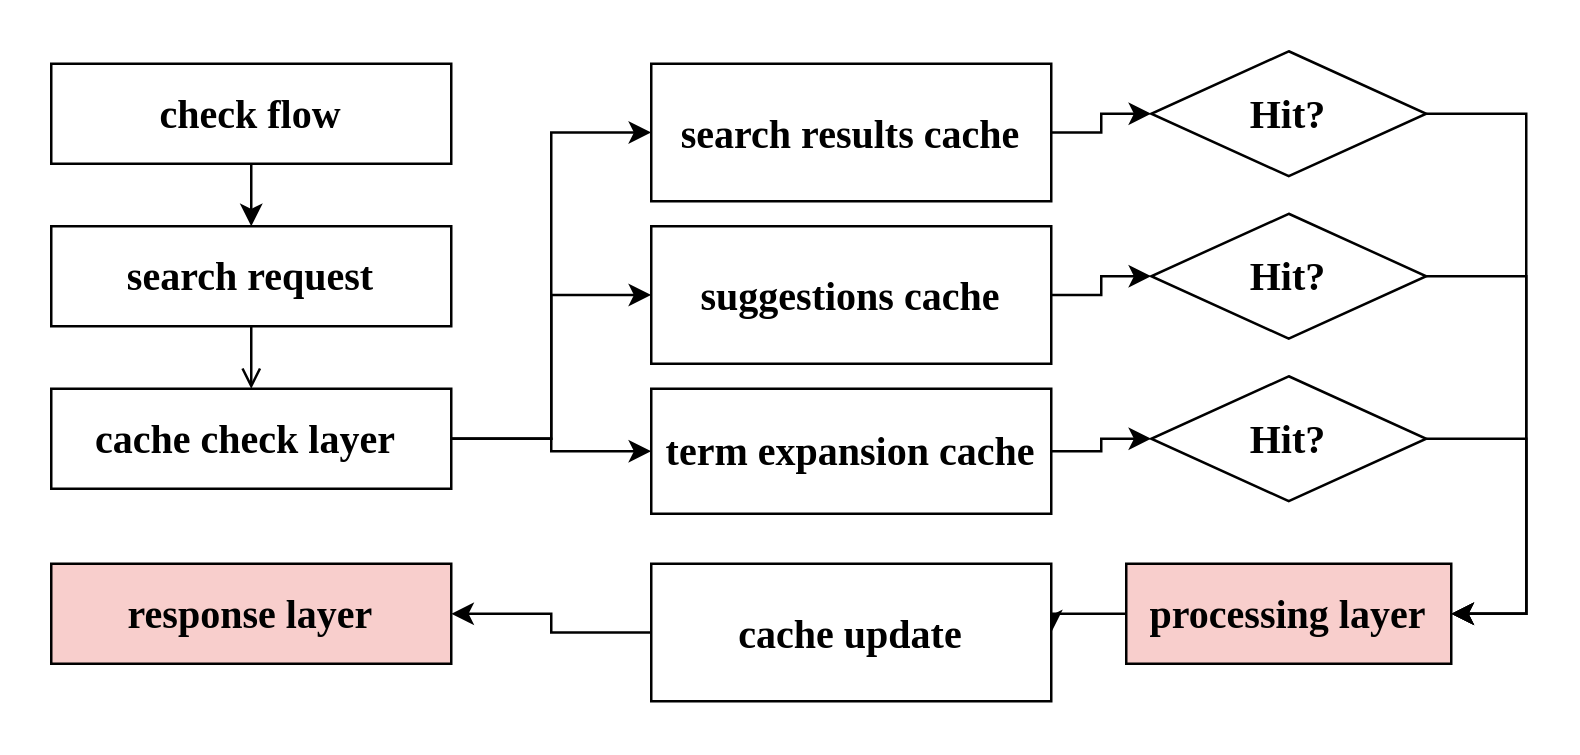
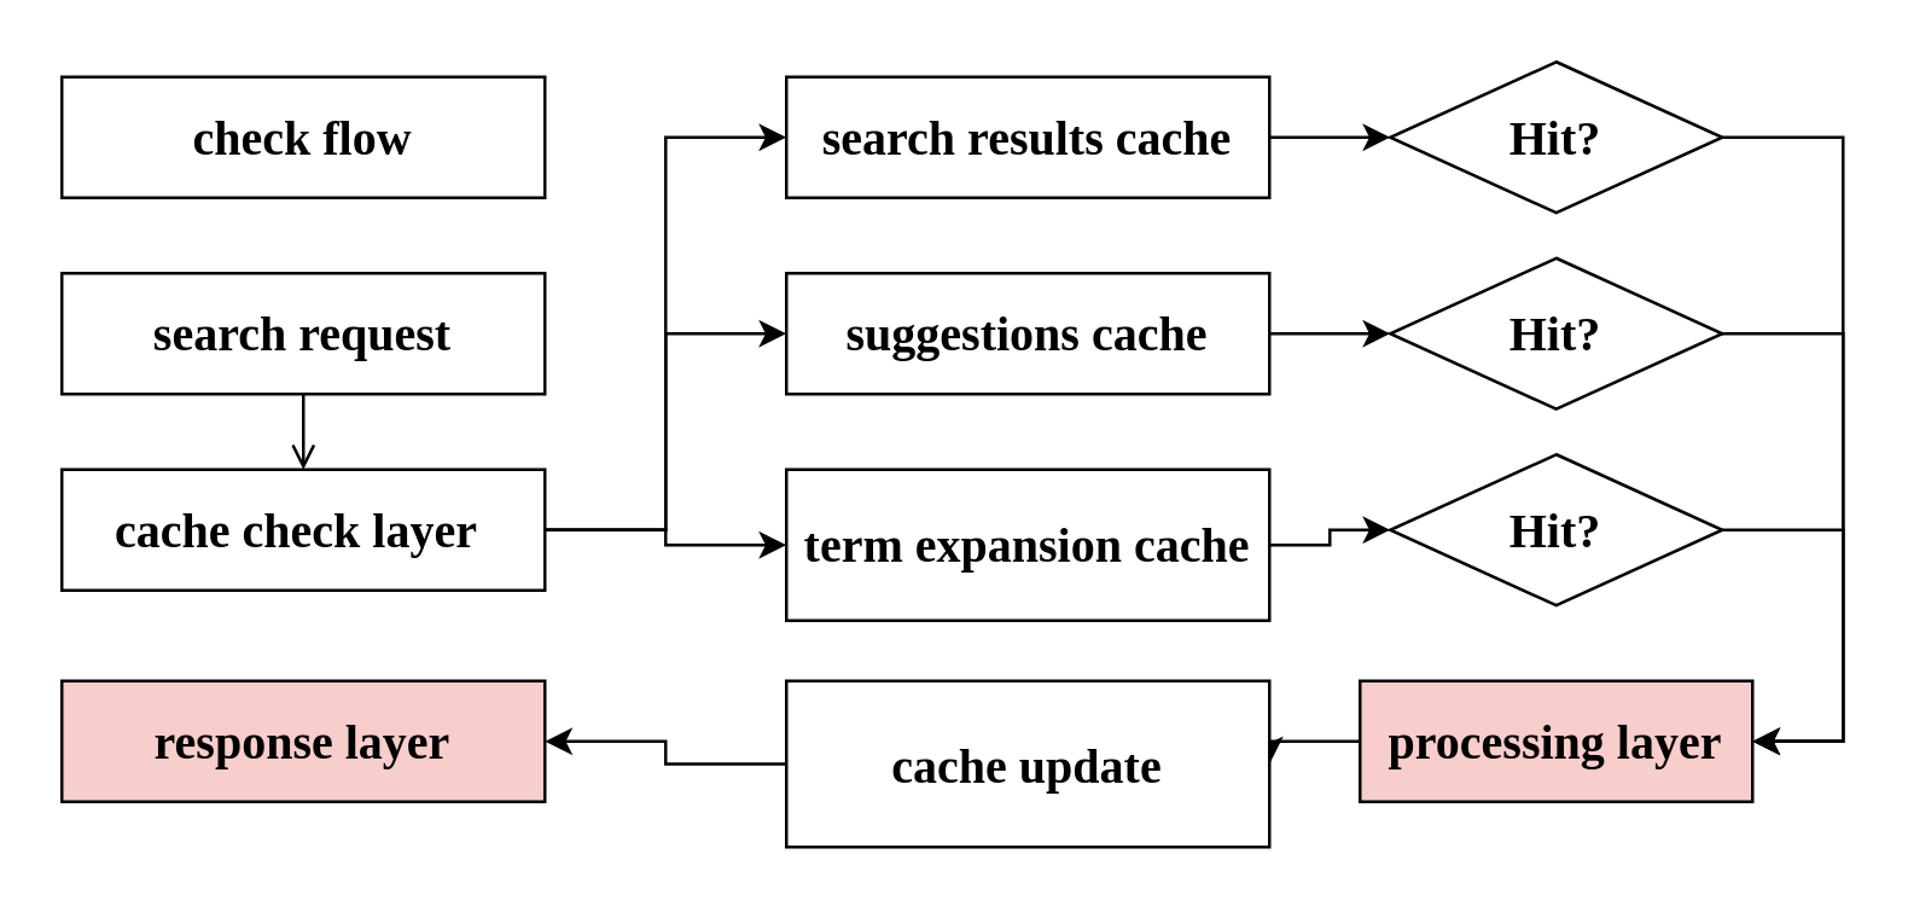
  <mxCell id="0" />
  <mxCell id="1" parent="0" />
- <mxCell id="2" value="" style="edgeStyle=orthogonalEdgeStyle;rounded=0;orthogonalLoop=1;jettySize=auto;html=1;entryX=0.5;entryY=0;entryDx=0;entryDy=0;" edge="1" parent="1" source="3" target="5"><mxGeometry relative="1" as="geometry"><mxPoint x="100" y="85" as="targetPoint" /></mxGeometry></mxCell>
  <mxCell id="3" value="&lt;font style=&quot;font-size: 16px;&quot; face=&quot;Garamond&quot;&gt;&lt;b&gt;check flow&lt;/b&gt;&lt;/font&gt;" style="rounded=0;whiteSpace=wrap;html=1;" vertex="1" parent="1"><mxGeometry x="20" y="25" width="160" height="40" as="geometry" /></mxCell>
  <mxCell id="4" style="edgeStyle=orthogonalEdgeStyle;rounded=0;orthogonalLoop=1;jettySize=auto;html=1;exitX=0.5;exitY=1;exitDx=0;exitDy=0;entryX=0.5;entryY=0;entryDx=0;entryDy=0;endArrow=open;" edge="1" parent="1" source="5" target="9"><mxGeometry relative="1" as="geometry" /></mxCell>
  <mxCell id="5" value="&lt;font style=&quot;font-size: 16px;&quot; face=&quot;Garamond&quot;&gt;&lt;b&gt;search request&lt;/b&gt;&lt;/font&gt;" style="rounded=0;whiteSpace=wrap;html=1;" vertex="1" parent="1"><mxGeometry x="20" y="90" width="160" height="40" as="geometry" /></mxCell>
  <mxCell id="6" style="edgeStyle=orthogonalEdgeStyle;rounded=0;orthogonalLoop=1;jettySize=auto;html=1;exitX=1;exitY=0.5;exitDx=0;exitDy=0;entryX=0;entryY=0.5;entryDx=0;entryDy=0;" edge="1" parent="1" source="9" target="11"><mxGeometry relative="1" as="geometry" /></mxCell>
  <mxCell id="7" style="edgeStyle=orthogonalEdgeStyle;rounded=0;orthogonalLoop=1;jettySize=auto;html=1;exitX=1;exitY=0.5;exitDx=0;exitDy=0;entryX=0;entryY=0.5;entryDx=0;entryDy=0;" edge="1" parent="1" source="9" target="15"><mxGeometry relative="1" as="geometry" /></mxCell>
  <mxCell id="8" style="edgeStyle=orthogonalEdgeStyle;rounded=0;orthogonalLoop=1;jettySize=auto;html=1;exitX=1;exitY=0.5;exitDx=0;exitDy=0;entryX=0;entryY=0.5;entryDx=0;entryDy=0;" edge="1" parent="1" source="9" target="13"><mxGeometry relative="1" as="geometry" /></mxCell>
  <mxCell id="9" value="&lt;font style=&quot;font-size: 16px;&quot; face=&quot;Garamond&quot;&gt;&lt;b&gt;cache check layer&amp;nbsp;&lt;/b&gt;&lt;/font&gt;" style="rounded=0;whiteSpace=wrap;html=1;" vertex="1" parent="1"><mxGeometry x="20" y="155" width="160" height="40" as="geometry" /></mxCell>
  <mxCell id="10" style="edgeStyle=orthogonalEdgeStyle;rounded=0;orthogonalLoop=1;jettySize=auto;html=1;exitX=1;exitY=0.5;exitDx=0;exitDy=0;entryX=0;entryY=0.5;entryDx=0;entryDy=0;" edge="1" parent="1" source="11" target="17"><mxGeometry relative="1" as="geometry" /></mxCell>
- <mxCell id="11" value="&lt;font style=&quot;font-size: 16px;&quot; face=&quot;Garamond&quot;&gt;&lt;b&gt;search results cache&lt;/b&gt;&lt;/font&gt;" style="rounded=0;whiteSpace=wrap;html=1;" vertex="1" parent="1"><mxGeometry x="260" y="25" width="160" height="55" as="geometry" /></mxCell>
+ <mxCell id="11" value="&lt;font style=&quot;font-size: 16px;&quot; face=&quot;Garamond&quot;&gt;&lt;b&gt;search results cache&lt;/b&gt;&lt;/font&gt;" style="rounded=0;whiteSpace=wrap;html=1;" vertex="1" parent="1"><mxGeometry x="260" y="25" width="160" height="40" as="geometry" /></mxCell>
  <mxCell id="12" style="edgeStyle=orthogonalEdgeStyle;rounded=0;orthogonalLoop=1;jettySize=auto;html=1;exitX=1;exitY=0.5;exitDx=0;exitDy=0;entryX=0;entryY=0.5;entryDx=0;entryDy=0;" edge="1" parent="1" source="13" target="19"><mxGeometry relative="1" as="geometry" /></mxCell>
  <mxCell id="13" value="&lt;font style=&quot;font-size: 16px;&quot; face=&quot;Garamond&quot;&gt;&lt;b&gt;term expansion cache&lt;/b&gt;&lt;/font&gt;" style="rounded=0;whiteSpace=wrap;html=1;" vertex="1" parent="1"><mxGeometry x="260" y="155" width="160" height="50" as="geometry" /></mxCell>
  <mxCell id="14" style="edgeStyle=orthogonalEdgeStyle;rounded=0;orthogonalLoop=1;jettySize=auto;html=1;exitX=1;exitY=0.5;exitDx=0;exitDy=0;entryX=0;entryY=0.5;entryDx=0;entryDy=0;" edge="1" parent="1" source="15" target="21"><mxGeometry relative="1" as="geometry" /></mxCell>
- <mxCell id="15" value="&lt;font style=&quot;font-size: 16px;&quot; face=&quot;Garamond&quot;&gt;&lt;b&gt;suggestions cache&lt;/b&gt;&lt;/font&gt;" style="rounded=0;whiteSpace=wrap;html=1;" vertex="1" parent="1"><mxGeometry x="260" y="90" width="160" height="55" as="geometry" /></mxCell>
+ <mxCell id="15" value="&lt;font style=&quot;font-size: 16px;&quot; face=&quot;Garamond&quot;&gt;&lt;b&gt;suggestions cache&lt;/b&gt;&lt;/font&gt;" style="rounded=0;whiteSpace=wrap;html=1;" vertex="1" parent="1"><mxGeometry x="260" y="90" width="160" height="40" as="geometry" /></mxCell>
  <mxCell id="16" style="edgeStyle=orthogonalEdgeStyle;rounded=0;orthogonalLoop=1;jettySize=auto;html=1;exitX=1;exitY=0.5;exitDx=0;exitDy=0;entryX=1;entryY=0.5;entryDx=0;entryDy=0;" edge="1" parent="1" source="17" target="23"><mxGeometry relative="1" as="geometry"><Array as="points"><mxPoint x="610" y="45" /><mxPoint x="610" y="245" /></Array></mxGeometry></mxCell>
  <mxCell id="17" value="&lt;font face=&quot;Garamond&quot;&gt;&lt;span style=&quot;font-size: 16px;&quot;&gt;&lt;b&gt;Hit?&lt;/b&gt;&lt;/span&gt;&lt;/font&gt;" style="rhombus;whiteSpace=wrap;html=1;" vertex="1" parent="1"><mxGeometry x="460" y="20" width="110" height="50" as="geometry" /></mxCell>
  <mxCell id="18" style="edgeStyle=orthogonalEdgeStyle;rounded=0;orthogonalLoop=1;jettySize=auto;html=1;exitX=1;exitY=0.5;exitDx=0;exitDy=0;entryX=1;entryY=0.5;entryDx=0;entryDy=0;" edge="1" parent="1" source="19" target="23"><mxGeometry relative="1" as="geometry"><Array as="points"><mxPoint x="610" y="175" /><mxPoint x="610" y="245" /></Array></mxGeometry></mxCell>
  <mxCell id="19" value="&lt;font face=&quot;Garamond&quot;&gt;&lt;span style=&quot;font-size: 16px;&quot;&gt;&lt;b&gt;Hit?&lt;/b&gt;&lt;/span&gt;&lt;/font&gt;" style="rhombus;whiteSpace=wrap;html=1;" vertex="1" parent="1"><mxGeometry x="460" y="150" width="110" height="50" as="geometry" /></mxCell>
  <mxCell id="20" style="edgeStyle=orthogonalEdgeStyle;rounded=0;orthogonalLoop=1;jettySize=auto;html=1;exitX=1;exitY=0.5;exitDx=0;exitDy=0;entryX=1;entryY=0.5;entryDx=0;entryDy=0;" edge="1" parent="1" source="21" target="23"><mxGeometry relative="1" as="geometry"><Array as="points"><mxPoint x="610" y="110" /><mxPoint x="610" y="245" /></Array></mxGeometry></mxCell>
  <mxCell id="21" value="&lt;font face=&quot;Garamond&quot;&gt;&lt;span style=&quot;font-size: 16px;&quot;&gt;&lt;b&gt;Hit?&lt;/b&gt;&lt;/span&gt;&lt;/font&gt;" style="rhombus;whiteSpace=wrap;html=1;" vertex="1" parent="1"><mxGeometry x="460" y="85" width="110" height="50" as="geometry" /></mxCell>
  <mxCell id="22" style="edgeStyle=orthogonalEdgeStyle;rounded=0;orthogonalLoop=1;jettySize=auto;html=1;exitX=0;exitY=0.5;exitDx=0;exitDy=0;entryX=1;entryY=0.5;entryDx=0;entryDy=0;" edge="1" parent="1" source="23" target="25"><mxGeometry relative="1" as="geometry" /></mxCell>
  <mxCell id="23" value="&lt;font style=&quot;font-size: 16px;&quot; face=&quot;Garamond&quot;&gt;&lt;b&gt;processing layer&lt;/b&gt;&lt;/font&gt;" style="rounded=0;whiteSpace=wrap;html=1;fillColor=#f8cecc;" vertex="1" parent="1"><mxGeometry x="450" y="225" width="130" height="40" as="geometry" /></mxCell>
  <mxCell id="24" style="edgeStyle=orthogonalEdgeStyle;rounded=0;orthogonalLoop=1;jettySize=auto;html=1;exitX=0;exitY=0.5;exitDx=0;exitDy=0;entryX=1;entryY=0.5;entryDx=0;entryDy=0;" edge="1" parent="1" source="25" target="26"><mxGeometry relative="1" as="geometry" /></mxCell>
  <mxCell id="25" value="&lt;font style=&quot;font-size: 16px;&quot; face=&quot;Garamond&quot;&gt;&lt;b&gt;cache update&lt;/b&gt;&lt;/font&gt;" style="rounded=0;whiteSpace=wrap;html=1;" vertex="1" parent="1"><mxGeometry x="260" y="225" width="160" height="55" as="geometry" /></mxCell>
  <mxCell id="26" value="&lt;font style=&quot;font-size: 16px;&quot; face=&quot;Garamond&quot;&gt;&lt;b&gt;response layer&lt;/b&gt;&lt;/font&gt;" style="rounded=0;whiteSpace=wrap;html=1;fillColor=#f8cecc;" vertex="1" parent="1"><mxGeometry x="20" y="225" width="160" height="40" as="geometry" /></mxCell>
